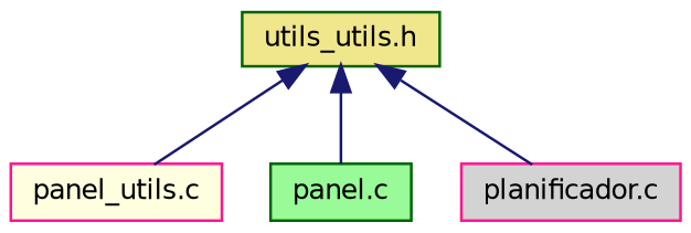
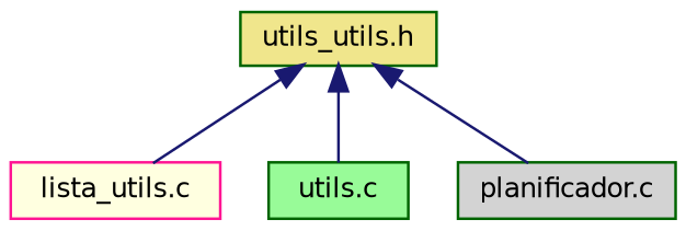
  digraph {
    node [color=darkgreen fontname=Helvetica fontsize=10 shape=record style=filled]
    edge [color=midnightblue dir=back fontname=Helvetica fontsize=10 labelfontname=Helvetica labelfontsize=10 style=solid]
    n1 [fillcolor=khaki fontcolor=black height=0.2 label="utils_utils.h" width=0.4]
-   n2 [color=deeppink fillcolor=lightyellow height=0.2 label="panel_utils.c" width=0.4]
-   n3 [fillcolor=palegreen height=0.2 label="panel.c" width=0.4]
-   n4 [color=deeppink fillcolor=lightgrey height=0.2 label="planificador.c" width=0.4]
+   n2 [color=deeppink fillcolor=lightyellow height=0.2 label="lista_utils.c" width=0.4]
+   n3 [fillcolor=palegreen height=0.2 label="utils.c" width=0.4]
+   n4 [fillcolor=lightgrey height=0.2 label="planificador.c" width=0.4]
    n1 -> n2
    n1 -> n3
    n1 -> n4
  }
